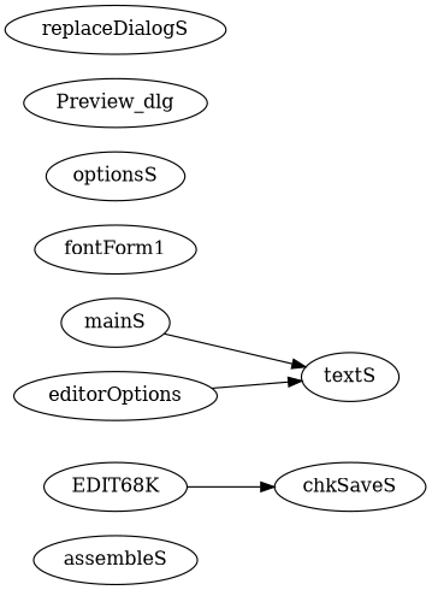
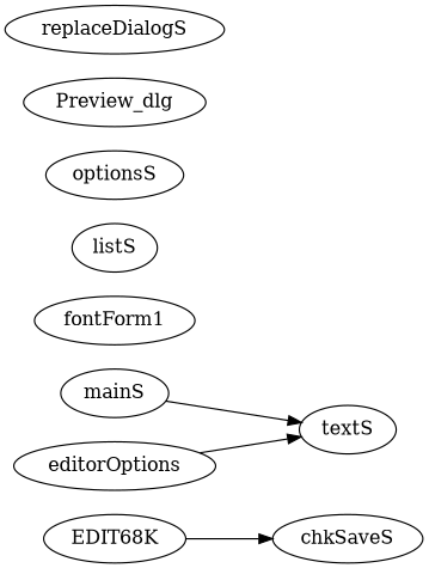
  digraph {
    rankdir=LR
-   assembleS
    EDIT68K
    chkSaveS
    mainS
    textS
    fontForm1
+   listS
    optionsS
    Preview_dlg
    replaceDialogS
    editorOptions
    EDIT68K -> chkSaveS
    mainS -> textS
    editorOptions -> textS
  }
